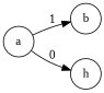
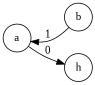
  digraph {
    fontname="Liberation Serif"
    rankdir=LR
    node [fontname="Liberation Serif" shape=circle]
    edge [fontname="Liberation Serif"]
    a
    b
    h
-   a -> b [label=1]
+   b -> a [label=1]
    a -> h [label=0]
  }
